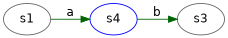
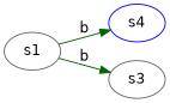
  digraph {
    fontname="DejaVu Sans"
    rankdir=LR
    node [color=gray40 fontname="DejaVu Sans" is_final=False is_start=False peripheries=1]
    edge [color=darkgreen fontname="DejaVu Sans"]
    n1 [color=blue label=s4]
    n2 [label=s3]
    n3 [label=s1]
-   n1 -> n2 [label=b]
-   n3 -> n1 [label=a]
+   n3 -> n2 [label=b]
+   n3 -> n1 [label=b]
  }
